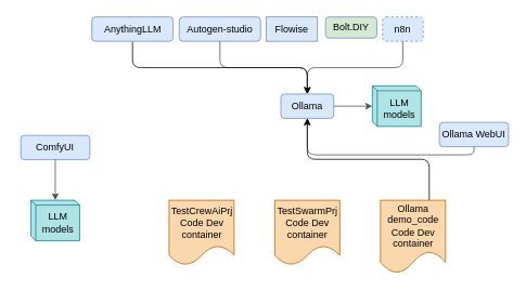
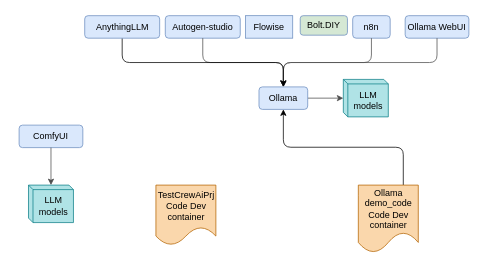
  <mxCell id="0" />
  <mxCell id="1" parent="0" />
  <mxCell id="2" style="edgeStyle=orthogonalEdgeStyle;html=1;strokeColor=#4D4D4D;" parent="1" source="3" target="4" edge="1"><mxGeometry relative="1" as="geometry" /></mxCell>
  <mxCell id="3" value="Ollama" style="rounded=1;whiteSpace=wrap;html=1;fillColor=#dae8fc;strokeColor=#6c8ebf;fontColor=#000000;" parent="1" vertex="1"><mxGeometry x="345" y="115" width="65" height="30" as="geometry" /></mxCell>
  <mxCell id="4" value="LLM models" style="shape=cube;whiteSpace=wrap;html=1;boundedLbl=1;backgroundOutline=1;size=6.01;fillColor=#b0e3e6;strokeColor=#0e8088;" parent="1" vertex="1"><mxGeometry x="457.5" y="105" width="60" height="50" as="geometry" /></mxCell>
  <mxCell id="5" style="edgeStyle=orthogonalEdgeStyle;rounded=0;orthogonalLoop=1;jettySize=auto;html=1;exitX=0.5;exitY=1;exitDx=0;exitDy=0;" parent="1" edge="1"><mxGeometry relative="1" as="geometry"><mxPoint x="330" y="215" as="sourcePoint" /><mxPoint x="330" y="215" as="targetPoint" /></mxGeometry></mxCell>
- <mxCell id="6" value="Ollama WebUI" style="rounded=1;whiteSpace=wrap;html=1;fillColor=#dae8fc;strokeColor=#6c8ebf;fontColor=#000000;" parent="1" vertex="1"><mxGeometry x="540" y="150" width="85" height="30" as="geometry" /></mxCell>
+ <mxCell id="6" value="Ollama WebUI" style="rounded=1;whiteSpace=wrap;html=1;fillColor=#dae8fc;strokeColor=#6c8ebf;fontColor=#000000;" parent="1" vertex="1"><mxGeometry x="540" y="20" width="85" height="30" as="geometry" /></mxCell>
  <mxCell id="7" style="edgeStyle=orthogonalEdgeStyle;rounded=0;orthogonalLoop=1;jettySize=auto;html=1;exitX=0.5;exitY=1;exitDx=0;exitDy=0;" parent="1" edge="1"><mxGeometry relative="1" as="geometry"><mxPoint x="192.5" y="157.5" as="sourcePoint" /><mxPoint x="192.5" y="157.5" as="targetPoint" /></mxGeometry></mxCell>
  <mxCell id="8" style="edgeStyle=orthogonalEdgeStyle;html=1;strokeColor=#4D4D4D;exitX=0.5;exitY=1;exitDx=0;exitDy=0;" parent="1" source="6" target="3" edge="1"><mxGeometry relative="1" as="geometry"><mxPoint x="285" y="36" as="sourcePoint" /><mxPoint x="165" y="146" as="targetPoint" /></mxGeometry></mxCell>
  <mxCell id="9" value="Flowise" style="whiteSpace=wrap;html=1;fillColor=#dae8fc;strokeColor=#6c8ebf;fontColor=#000000;rounded=0;" parent="1" vertex="1"><mxGeometry x="327" y="20" width="63" height="30" as="geometry" /></mxCell>
  <mxCell id="10" value="Autogen-studio" style="rounded=1;whiteSpace=wrap;html=1;fillColor=#dae8fc;strokeColor=#6c8ebf;fontColor=#000000;" parent="1" vertex="1"><mxGeometry x="220" y="20" width="100" height="30" as="geometry" /></mxCell>
  <mxCell id="11" style="edgeStyle=orthogonalEdgeStyle;html=1;strokeColor=#4D4D4D;exitX=0.5;exitY=1;exitDx=0;exitDy=0;" parent="1" source="10" target="3" edge="1"><mxGeometry relative="1" as="geometry"><mxPoint x="368.2" y="18.5" as="sourcePoint" /><mxPoint x="110" y="196" as="targetPoint" /></mxGeometry></mxCell>
  <mxCell id="12" style="edgeStyle=orthogonalEdgeStyle;rounded=0;orthogonalLoop=1;jettySize=auto;html=1;exitX=0.5;exitY=1;exitDx=0;exitDy=0;" parent="1" edge="1"><mxGeometry relative="1" as="geometry"><mxPoint x="75" y="65" as="sourcePoint" /><mxPoint x="75" y="65" as="targetPoint" /></mxGeometry></mxCell>
  <mxCell id="13" value="Bolt.DIY" style="rounded=1;whiteSpace=wrap;html=1;fillColor=#d5e8d4;strokeColor=#6c8ebf;fontColor=#000000;" parent="1" vertex="1"><mxGeometry x="400" y="20" width="63" height="26" as="geometry" /></mxCell>
  <mxCell id="14" value="ComfyUI" style="rounded=1;whiteSpace=wrap;html=1;fillColor=#dae8fc;strokeColor=#6c8ebf;fontColor=#000000;" parent="1" vertex="1"><mxGeometry x="25" y="166" width="85" height="30" as="geometry" /></mxCell>
  <mxCell id="15" style="edgeStyle=orthogonalEdgeStyle;rounded=0;orthogonalLoop=1;jettySize=auto;html=1;exitX=0.5;exitY=1;exitDx=0;exitDy=0;" parent="1" edge="1"><mxGeometry relative="1" as="geometry"><mxPoint x="69.5" y="206.5" as="sourcePoint" /><mxPoint x="70" y="207" as="targetPoint" /></mxGeometry></mxCell>
- <mxCell id="16" value="n8n" style="rounded=1;whiteSpace=wrap;html=1;fillColor=#dae8fc;strokeColor=#6c8ebf;fontColor=#000000;dashed=1;" parent="1" vertex="1"><mxGeometry x="470" y="20" width="50" height="30" as="geometry" /></mxCell>
+ <mxCell id="16" value="n8n" style="rounded=1;whiteSpace=wrap;html=1;fillColor=#dae8fc;strokeColor=#6c8ebf;fontColor=#000000;" parent="1" vertex="1"><mxGeometry x="470" y="20" width="50" height="30" as="geometry" /></mxCell>
  <mxCell id="17" style="edgeStyle=orthogonalEdgeStyle;html=1;strokeColor=#4D4D4D;exitX=0.5;exitY=1;exitDx=0;exitDy=0;" parent="1" source="16" target="3" edge="1"><mxGeometry relative="1" as="geometry"><mxPoint x="165" y="16" as="sourcePoint" /><mxPoint x="170" y="149" as="targetPoint" /></mxGeometry></mxCell>
  <mxCell id="18" value="TestCrewAiPrj Code Dev container" style="shape=document;whiteSpace=wrap;html=1;boundedLbl=1;fillColor=#fad7ac;strokeColor=#b46504;" parent="1" vertex="1"><mxGeometry x="207.5" y="246" width="80" height="80" as="geometry" /></mxCell>
- <mxCell id="19" value="TestSwarmPrj Code Dev container" style="shape=document;whiteSpace=wrap;html=1;boundedLbl=1;fillColor=#fad7ac;strokeColor=#b46504;" parent="1" vertex="1"><mxGeometry x="337.5" y="246" width="80" height="80" as="geometry" /></mxCell>
  <mxCell id="20" style="edgeStyle=orthogonalEdgeStyle;html=1;entryX=0.5;entryY=1;entryDx=0;entryDy=0;exitX=0.75;exitY=0;exitDx=0;exitDy=0;" edge="1" parent="1" source="21" target="3"><mxGeometry relative="1" as="geometry" /></mxCell>
- <mxCell id="21" value="Ollama demo_code Code Dev container" style="shape=document;whiteSpace=wrap;html=1;boundedLbl=1;fillColor=#fad7ac;strokeColor=#b46504;" parent="1" vertex="1"><mxGeometry x="467.5" y="246" width="80" height="90" as="geometry" /></mxCell>
+ <mxCell id="21" value="Ollama demo_code Code Dev container" style="shape=document;whiteSpace=wrap;html=1;boundedLbl=1;fillColor=#fad7ac;strokeColor=#b46504;" parent="1" vertex="1"><mxGeometry x="477.5" y="246" width="80" height="90" as="geometry" /></mxCell>
  <mxCell id="22" style="edgeStyle=orthogonalEdgeStyle;html=1;entryX=0.5;entryY=0;entryDx=0;entryDy=0;entryPerimeter=0;strokeColor=#4D4D4D;" edge="1" parent="1" target="23" source="14"><mxGeometry relative="1" as="geometry"><mxPoint x="63" y="196" as="sourcePoint" /></mxGeometry></mxCell>
  <mxCell id="23" value="LLM models" style="shape=cube;whiteSpace=wrap;html=1;boundedLbl=1;backgroundOutline=1;size=6.01;fillColor=#b0e3e6;strokeColor=#0e8088;" vertex="1" parent="1"><mxGeometry x="37.5" y="246" width="60" height="50" as="geometry" /></mxCell>
  <mxCell id="24" style="edgeStyle=orthogonalEdgeStyle;rounded=0;orthogonalLoop=1;jettySize=auto;html=1;exitX=0.5;exitY=1;exitDx=0;exitDy=0;" edge="1" parent="1"><mxGeometry relative="1" as="geometry"><mxPoint x="20" y="266" as="sourcePoint" /><mxPoint x="20" y="266" as="targetPoint" /></mxGeometry></mxCell>
  <mxCell id="25" style="edgeStyle=orthogonalEdgeStyle;html=1;exitX=0.5;exitY=1;exitDx=0;exitDy=0;" edge="1" parent="1" source="26" target="3"><mxGeometry relative="1" as="geometry" /></mxCell>
  <mxCell id="26" value="AnythingLLM" style="rounded=1;whiteSpace=wrap;html=1;fillColor=#dae8fc;strokeColor=#6c8ebf;fontColor=#000000;" vertex="1" parent="1"><mxGeometry x="112.5" y="20" width="100" height="30" as="geometry" /></mxCell>
